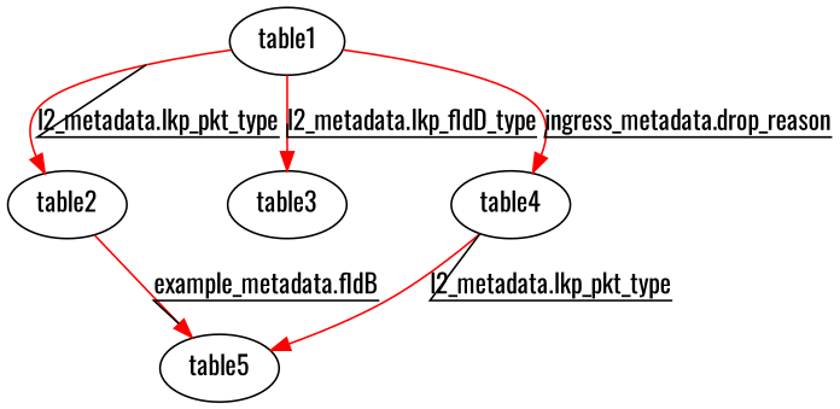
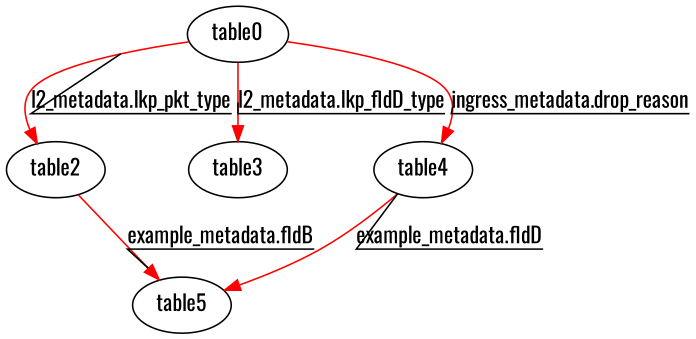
  digraph {
    fontname=Oswald
    node [fontname=Oswald]
    edge [color=red decorate=true fontname=Oswald]
-   n1 [label=table1]
+   n1 [label=table0]
    n2 [label=table2]
    n3 [label=table3]
    n4 [label=table4]
    n5 [label=table5]
    n1 -> n2 [label="l2_metadata.lkp_pkt_type"]
    n1 -> n3 [label="l2_metadata.lkp_fldD_type"]
    n1 -> n4 [label="ingress_metadata.drop_reason"]
    n2 -> n5 [label="example_metadata.fldB"]
-   n4 -> n5 [label="l2_metadata.lkp_pkt_type"]
+   n4 -> n5 [label="example_metadata.fldD"]
  }
